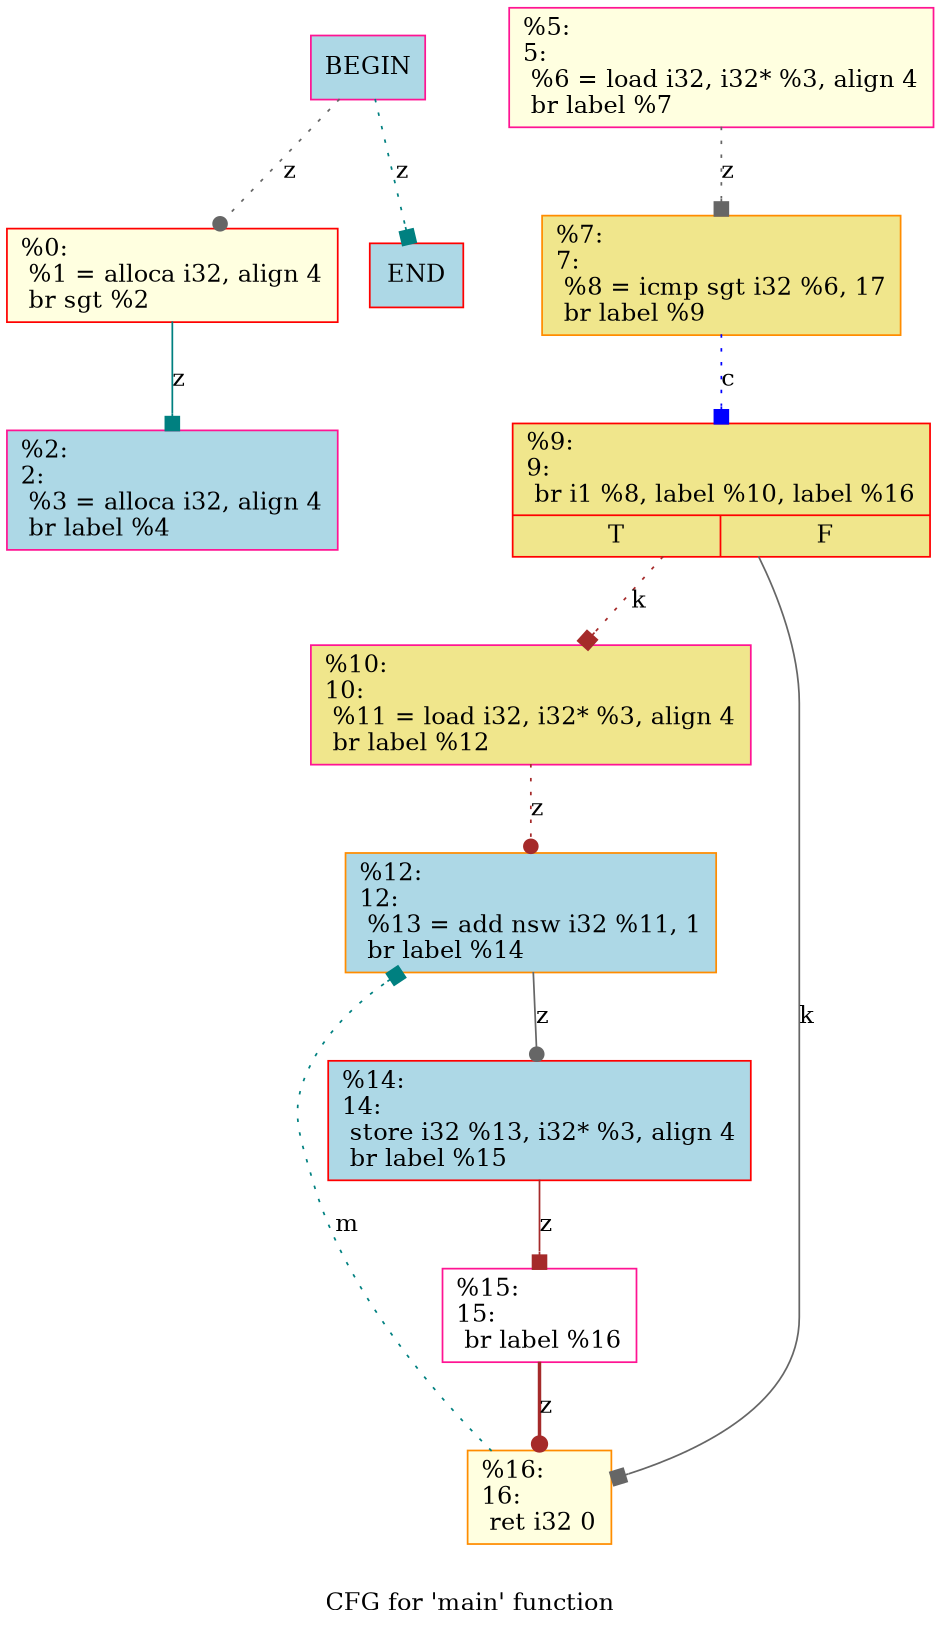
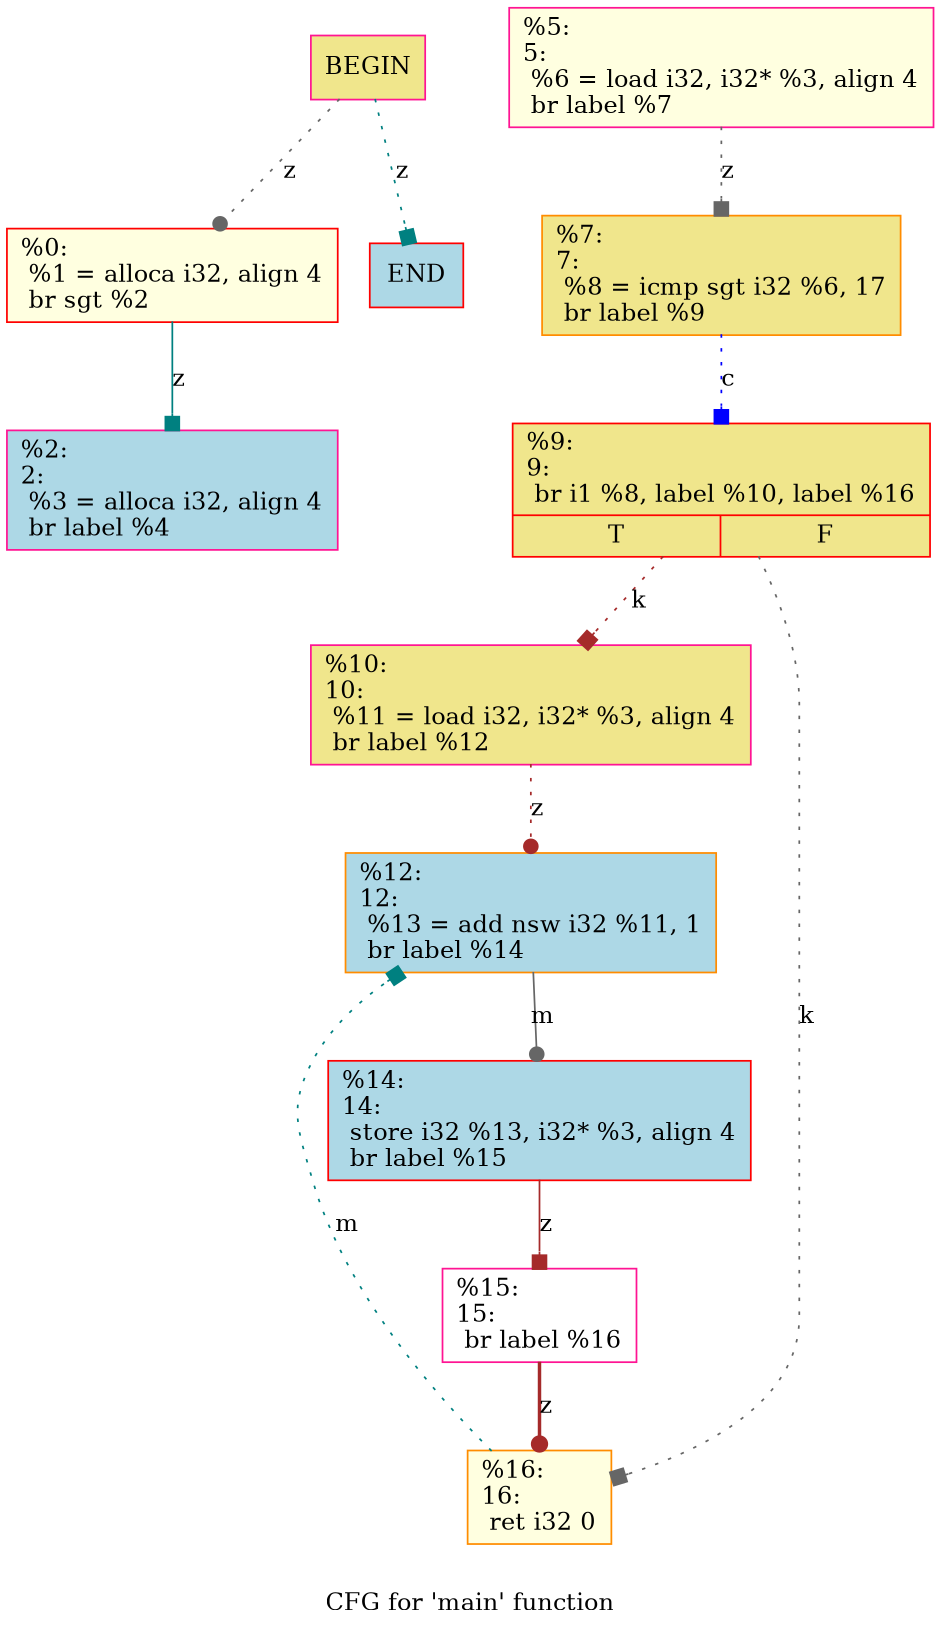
  digraph {
    label="CFG for 'main' function"
    node [color=deeppink fillcolor=lightblue shape=record style=filled]
    edge [arrowhead=box color=gray40 style=dotted]
-   n1 [label=BEGIN]
+   n1 [fillcolor=khaki label=BEGIN]
    n2 [color=red fillcolor=lightyellow label="{%0:\l  %1 = alloca i32, align 4\l  br sgt %2\l}"]
    n3 [color=red label=END]
    n4 [label="{%2:\l2:                                                \l  %3 = alloca i32, align 4\l  br label %4\l}"]
    n5 [fillcolor=lightyellow label="{%5:\l5:                                                \l  %6 = load i32, i32* %3, align 4\l  br label %7\l}"]
    n6 [color=darkorange fillcolor=khaki label="{%7:\l7:                                                \l  %8 = icmp sgt i32 %6, 17\l  br label %9\l}"]
    n7 [color=red fillcolor=khaki label="{%9:\l9:                                                \l  br i1 %8, label %10, label %16\l|{<s0>T|<s1>F}}"]
    n8 [fillcolor=khaki label="{%10:\l10:                                               \l  %11 = load i32, i32* %3, align 4\l  br label %12\l}"]
    n9 [color=darkorange fillcolor=lightyellow label="{%16:\l16:                                               \l  ret i32 0\l}"]
    n10 [color=darkorange label="{%12:\l12:                                               \l  %13 = add nsw i32 %11, 1\l  br label %14\l}"]
    n11 [color=red label="{%14:\l14:                                               \l  store i32 %13, i32* %3, align 4\l  br label %15\l}"]
    n12 [fillcolor=white label="{%15:\l15:                                               \l  br label %16\l}"]
    n1 -> n2 [arrowhead=dot label=z]
    n1 -> n3 [color=teal label=z]
    n2 -> n4 [color=teal label=z style=solid]
    n5 -> n6 [label=z]
    n6 -> n7 [color=blue label=c]
    n7 -> n8 [color=brown label=k]
-   n7 -> n9 [label=k style=solid]
+   n7 -> n9 [label=k]
    n8 -> n10 [arrowhead=dot color=brown label=z]
    n9 -> n10 [color=teal label=m]
-   n10 -> n11 [arrowhead=dot label=z style=solid]
+   n10 -> n11 [arrowhead=dot label=m style=solid]
    n11 -> n12 [color=brown label=z style=solid]
    n12 -> n9 [arrowhead=dot color=brown label=z style=bold]
  }
